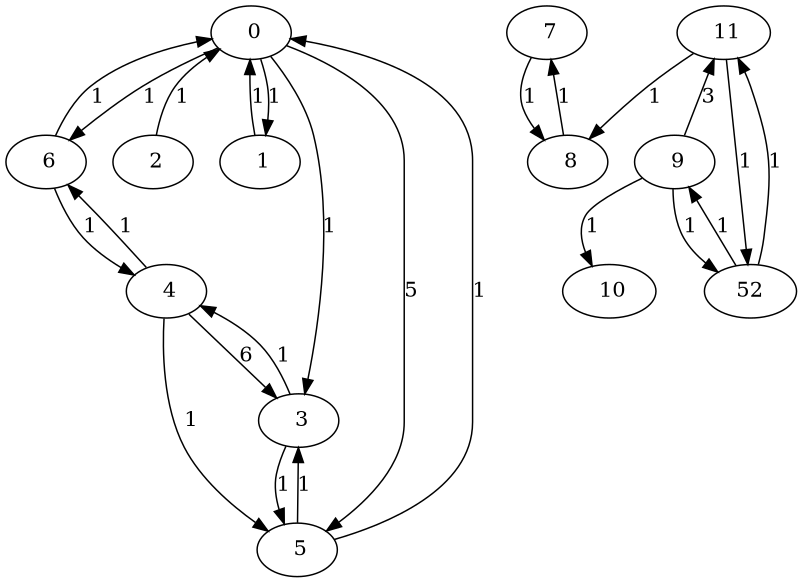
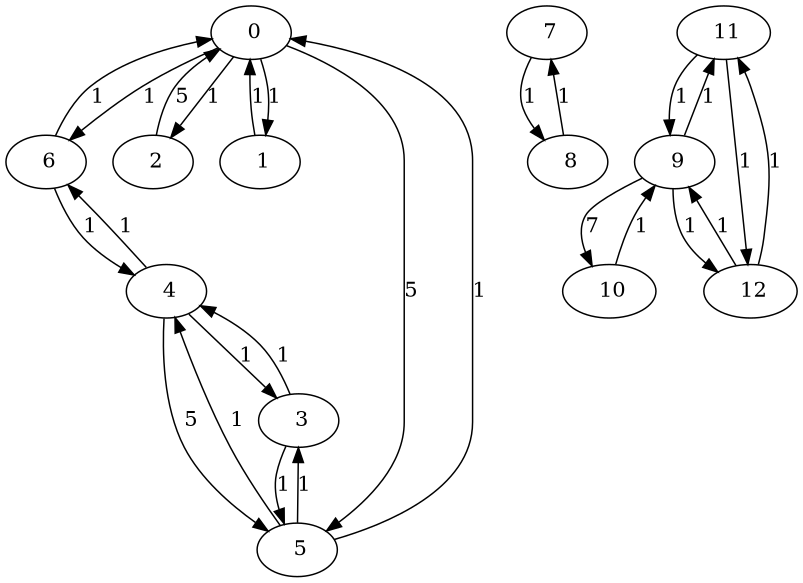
  digraph {
    n1 [label="  0 "]
    n2 [label="  6 "]
    n3 [label="  2 "]
    n4 [label="  1 "]
    n5 [label="  5 "]
    n6 [label="  4 "]
    n7 [label="  3 "]
    n8 [label="  7 "]
    n9 [label="  8 "]
    n10 [label="  9 "]
    n11 [label="  11 "]
    n12 [label="  10 "]
-   n13 [label=52]
+   n13 [label="  12 "]
    n1 -> n2 [label=1]
-   n1 -> n7 [label=1]
+   n1 -> n3 [label=1]
    n1 -> n4 [label=1]
    n1 -> n5 [label=5]
    n2 -> n1 [label=1]
    n2 -> n6 [label=1]
-   n3 -> n1 [label=1]
+   n3 -> n1 [label=5]
    n4 -> n1 [label=1]
    n5 -> n1 [label=1]
+   n5 -> n6 [label=1]
    n5 -> n7 [label=1]
    n6 -> n2 [label=1]
-   n6 -> n5 [label=1]
-   n6 -> n7 [label=6]
+   n6 -> n5 [label=5]
+   n6 -> n7 [label=1]
    n7 -> n5 [label=1]
    n7 -> n6 [label=1]
    n8 -> n9 [label=1]
    n9 -> n8 [label=1]
-   n10 -> n11 [label=3]
-   n10 -> n12 [label=1]
+   n10 -> n11 [label=1]
+   n10 -> n12 [label=7]
    n10 -> n13 [label=1]
-   n11 -> n9 [label=1]
+   n11 -> n10 [label=1]
    n11 -> n13 [label=1]
+   n12 -> n10 [label=1]
    n13 -> n10 [label=1]
    n13 -> n11 [label=1]
  }
